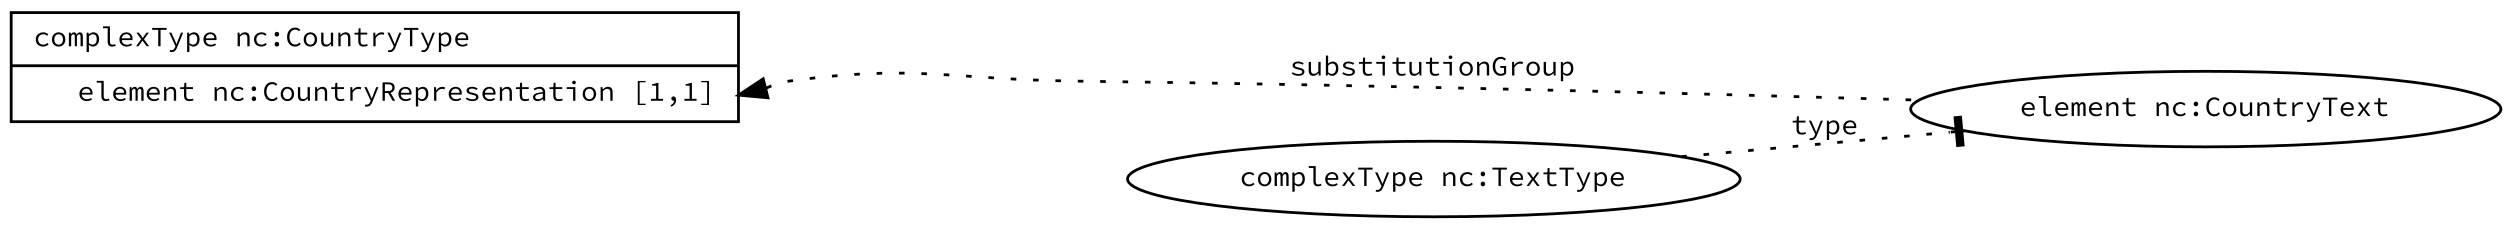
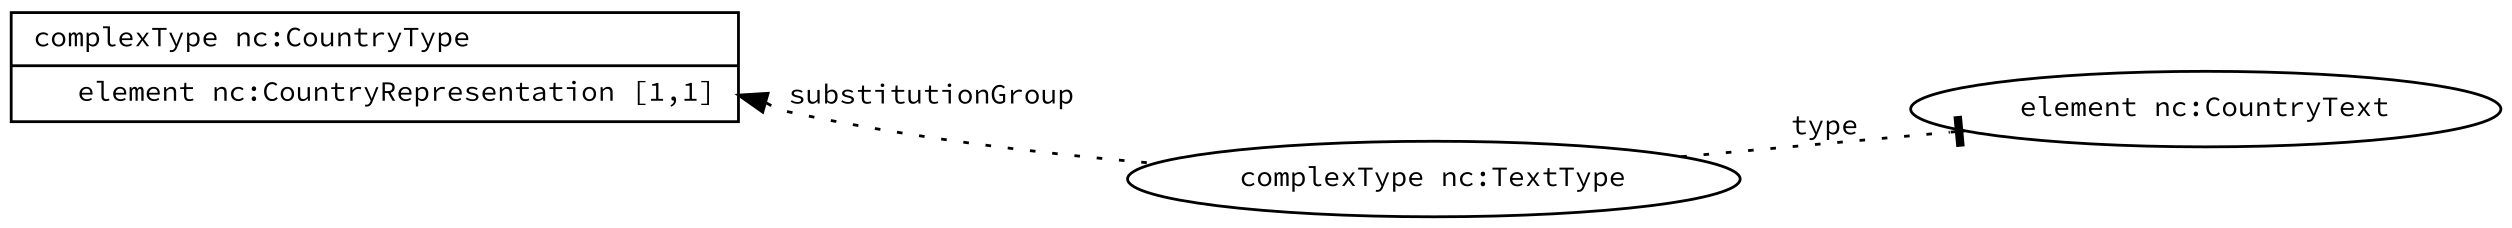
  digraph {
    fontname="Source Code Pro"
    rankdir=LR
    node [fontname="Source Code Pro" fontsize=10 shape=ellipse]
    edge [fontname="Source Code Pro" fontsize=10 style=dotted]
    "nc:CountryType" [height=0 label="<top> complexType \N\l | <ecr> &emsp; element nc:CountryRepresentation [1,1]\l}" shape=record width=0]
    "nc:CountryText" [height=0 label="element \N" style=rounded width=0]
    "nc:TextType" [height=0 label="complexType \N" width=0]
-   "nc:CountryType" -> "nc:CountryText" [dir=back label=substitutionGroup tailport=ecr]
+   "nc:CountryType" -> "nc:TextType" [dir=back label=substitutionGroup tailport=ecr]
    "nc:TextType" -> "nc:CountryText" [arrowhead=tee dir=forward label=type]
  }
